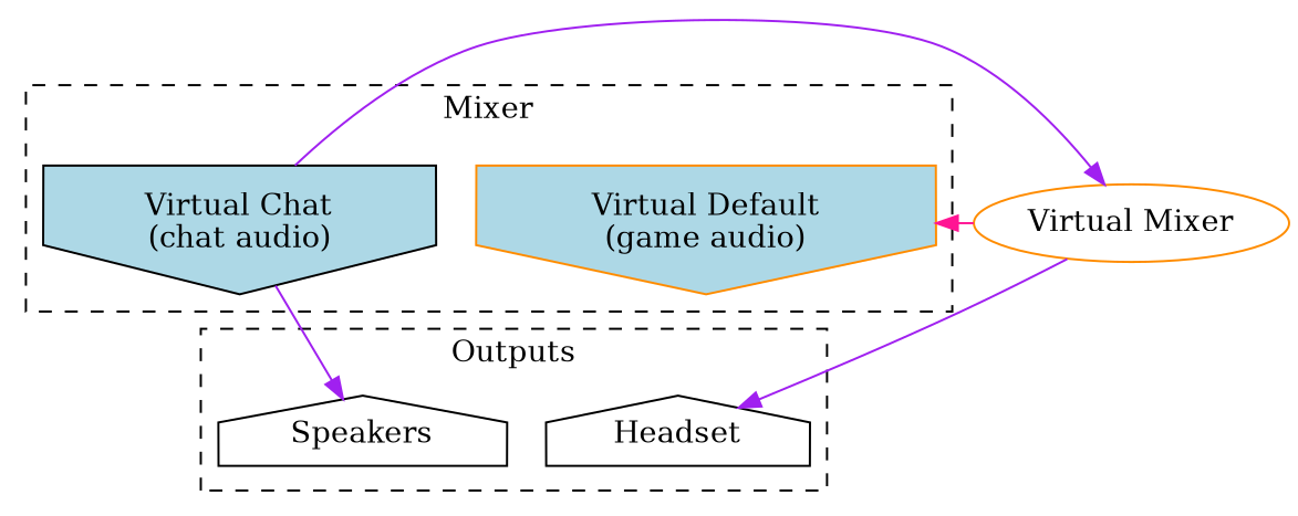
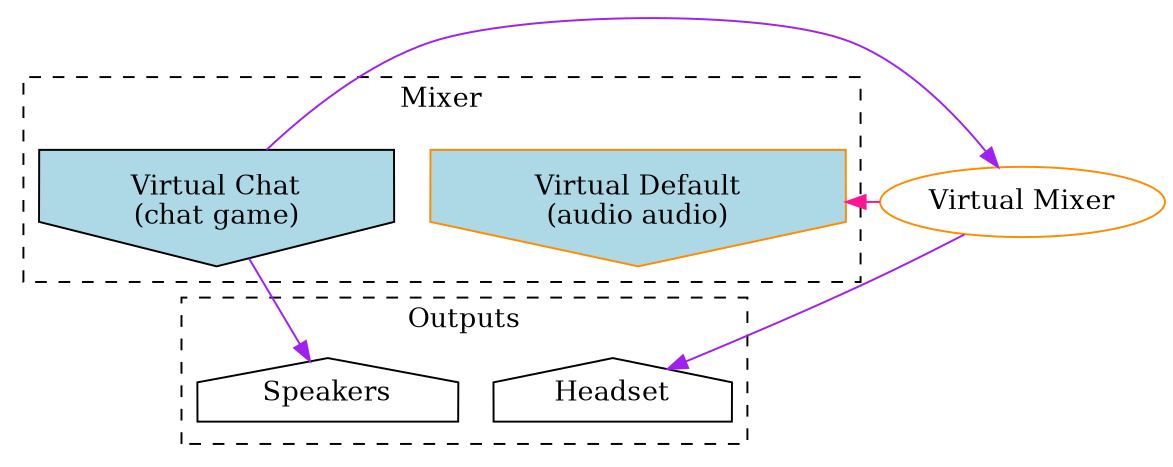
  digraph {
    node [color=black fillcolor=white shape=invhouse style=filled]
    edge [color=purple]
-   n1 [color=darkorange fillcolor=lightblue label="Virtual Default\n(game audio)"]
-   n2 [fillcolor=lightblue label="Virtual Chat\n(chat audio)"]
+   n1 [color=darkorange fillcolor=lightblue label="Virtual Default\n(audio audio)"]
+   n2 [fillcolor=lightblue label="Virtual Chat\n(chat game)"]
    n3 [label=Speakers shape=house]
    n4 [label=Headset shape=house]
    n5 [color=darkorange label="Virtual Mixer" shape=""]
    subgraph cluster_1 {
      label=Mixer
      style=dashed
      n1
      n2
    }
    subgraph cluster_2 {
      label=Outputs
      style=dashed
      n3
      n4
    }
    n2 -> n3
    n2 -> n5
    n5 -> n1 [color=deeppink]
    n5 -> n4
  }
